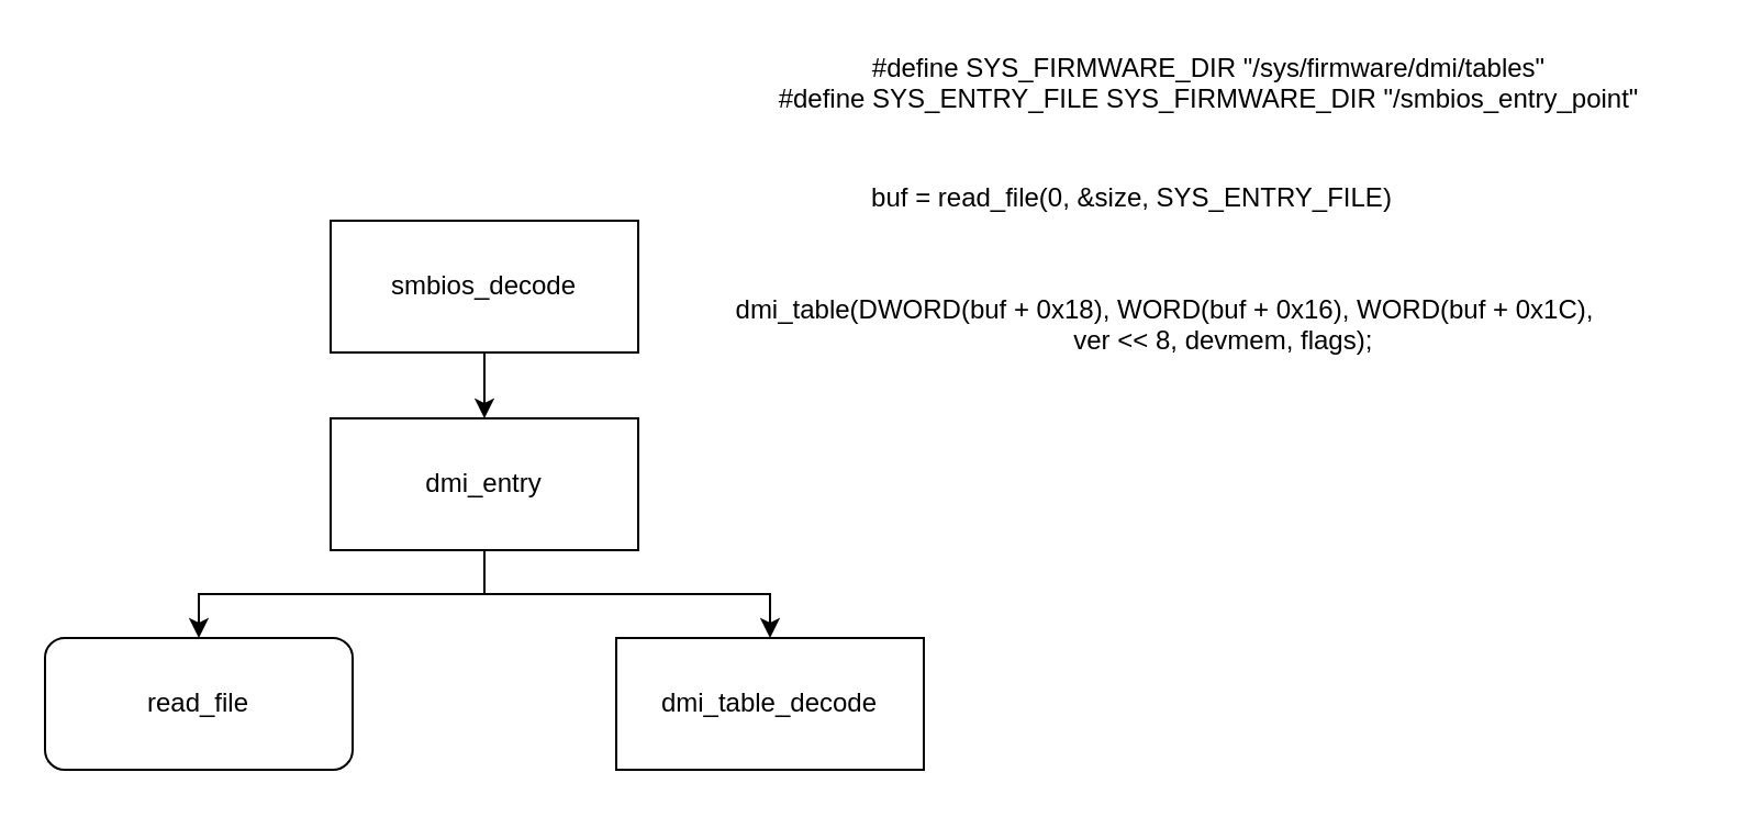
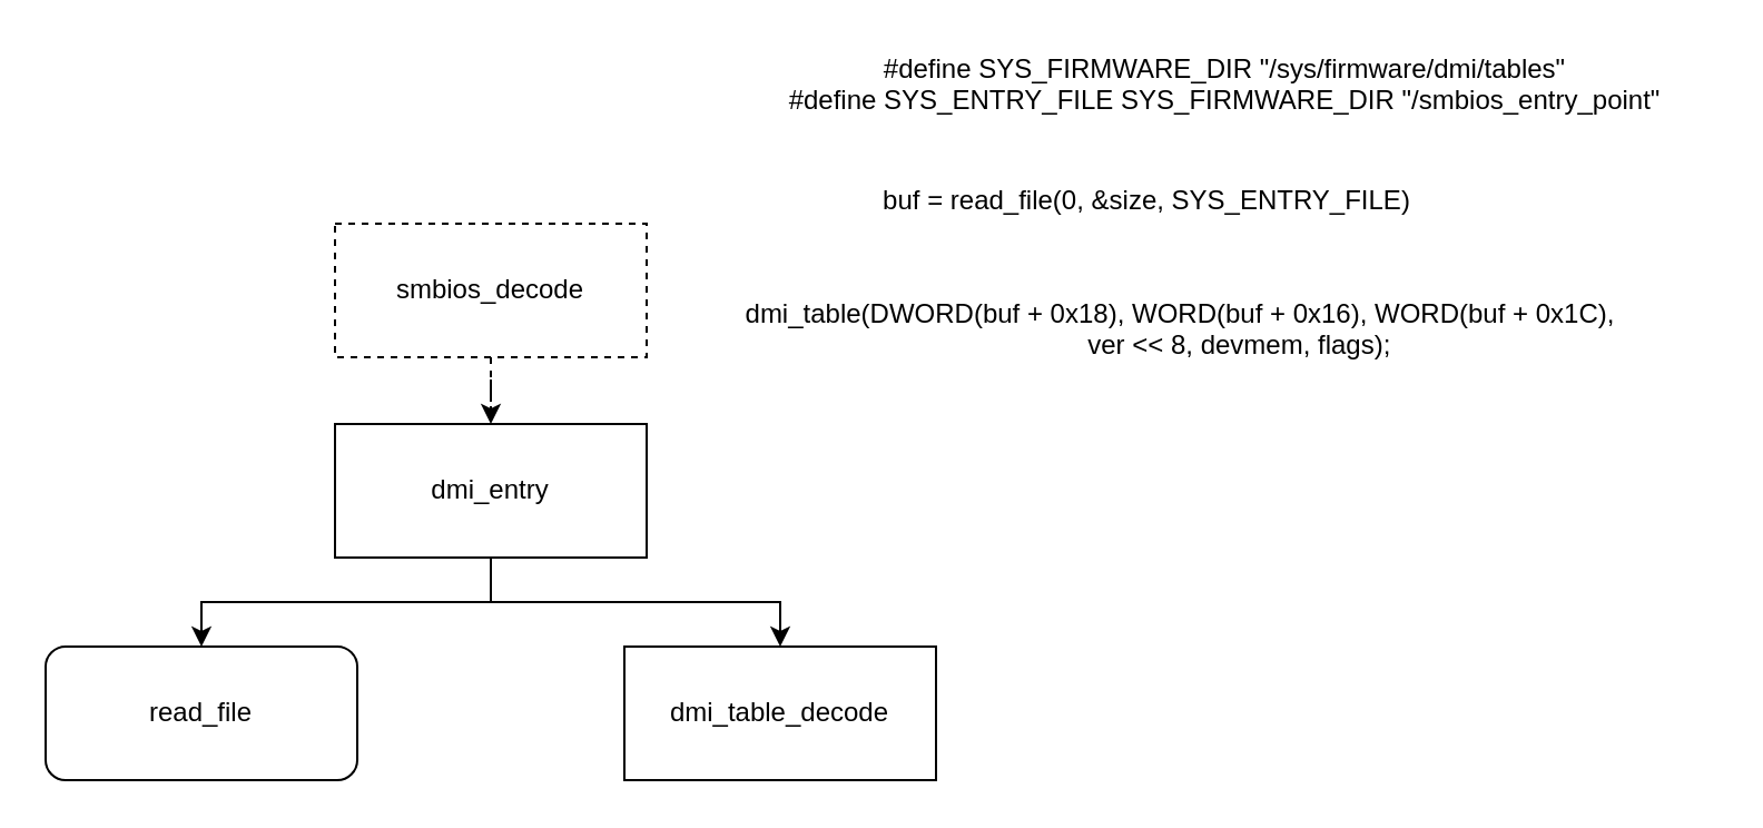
  <mxCell id="0" />
  <mxCell id="1" parent="0" />
- <mxCell id="2" style="edgeStyle=orthogonalEdgeStyle;rounded=0;orthogonalLoop=1;jettySize=auto;html=1;" parent="1" source="3" target="6" edge="1"><mxGeometry relative="1" as="geometry" /></mxCell>
- <mxCell id="3" value="smbios_decode" style="rounded=0;whiteSpace=wrap;html=1;" parent="1" vertex="1"><mxGeometry x="150" y="100" width="140" height="60" as="geometry" /></mxCell>
+ <mxCell id="2" style="edgeStyle=orthogonalEdgeStyle;rounded=0;orthogonalLoop=1;jettySize=auto;html=1;dashed=1;" parent="1" source="3" target="6" edge="1"><mxGeometry relative="1" as="geometry" /></mxCell>
+ <mxCell id="3" value="smbios_decode" style="rounded=0;whiteSpace=wrap;html=1;dashed=1;" parent="1" vertex="1"><mxGeometry x="150" y="100" width="140" height="60" as="geometry" /></mxCell>
  <mxCell id="4" style="edgeStyle=orthogonalEdgeStyle;rounded=0;orthogonalLoop=1;jettySize=auto;html=1;exitX=0.5;exitY=1;exitDx=0;exitDy=0;" parent="1" source="6" target="8" edge="1"><mxGeometry relative="1" as="geometry"><mxPoint x="220" y="250" as="sourcePoint" /></mxGeometry></mxCell>
  <mxCell id="5" style="edgeStyle=orthogonalEdgeStyle;rounded=0;orthogonalLoop=1;jettySize=auto;html=1;" parent="1" source="6" target="7" edge="1"><mxGeometry relative="1" as="geometry" /></mxCell>
  <mxCell id="6" value="dmi_entry" style="rounded=0;whiteSpace=wrap;html=1;" parent="1" vertex="1"><mxGeometry x="150" y="190" width="140" height="60" as="geometry" /></mxCell>
  <mxCell id="7" value="read_file" style="whiteSpace=wrap;html=1;rounded=1;" parent="1" vertex="1"><mxGeometry x="20" y="290" width="140" height="60" as="geometry" /></mxCell>
  <mxCell id="8" value="dmi_table_decode" style="rounded=0;whiteSpace=wrap;html=1;" parent="1" vertex="1"><mxGeometry x="280" y="290" width="140" height="60" as="geometry" /></mxCell>
  <mxCell id="9" value="&lt;div&gt;dmi_table(DWORD(buf + 0x18), WORD(buf + 0x16), WORD(buf + 0x1C),&lt;/div&gt;&lt;div&gt;&amp;nbsp; &amp;nbsp; &amp;nbsp; &amp;nbsp; &amp;nbsp; &amp;nbsp; &amp;nbsp; &amp;nbsp; ver &amp;lt;&amp;lt; 8, devmem, flags);&lt;/div&gt;&lt;div&gt;&lt;br&gt;&lt;/div&gt;" style="text;html=1;strokeColor=none;fillColor=none;align=center;verticalAlign=middle;whiteSpace=wrap;rounded=0;" parent="1" vertex="1"><mxGeometry x="330" y="130" width="400" height="50" as="geometry" /></mxCell>
  <mxCell id="10" value="buf = read_file(0, &amp;amp;size, SYS_ENTRY_FILE)" style="text;html=1;strokeColor=none;fillColor=none;align=center;verticalAlign=middle;whiteSpace=wrap;rounded=0;" parent="1" vertex="1"><mxGeometry x="330" y="70" width="370" height="40" as="geometry" /></mxCell>
  <mxCell id="11" value="&lt;div&gt;#define SYS_FIRMWARE_DIR &quot;/sys/firmware/dmi/tables&quot;&lt;/div&gt;&lt;div&gt;#define SYS_ENTRY_FILE SYS_FIRMWARE_DIR &quot;/smbios_entry_point&quot;&lt;/div&gt;&lt;div&gt;&lt;br&gt;&lt;/div&gt;" style="text;html=1;strokeColor=none;fillColor=none;align=center;verticalAlign=middle;whiteSpace=wrap;rounded=0;" parent="1" vertex="1"><mxGeometry x="330" y="20" width="440" height="50" as="geometry" /></mxCell>
